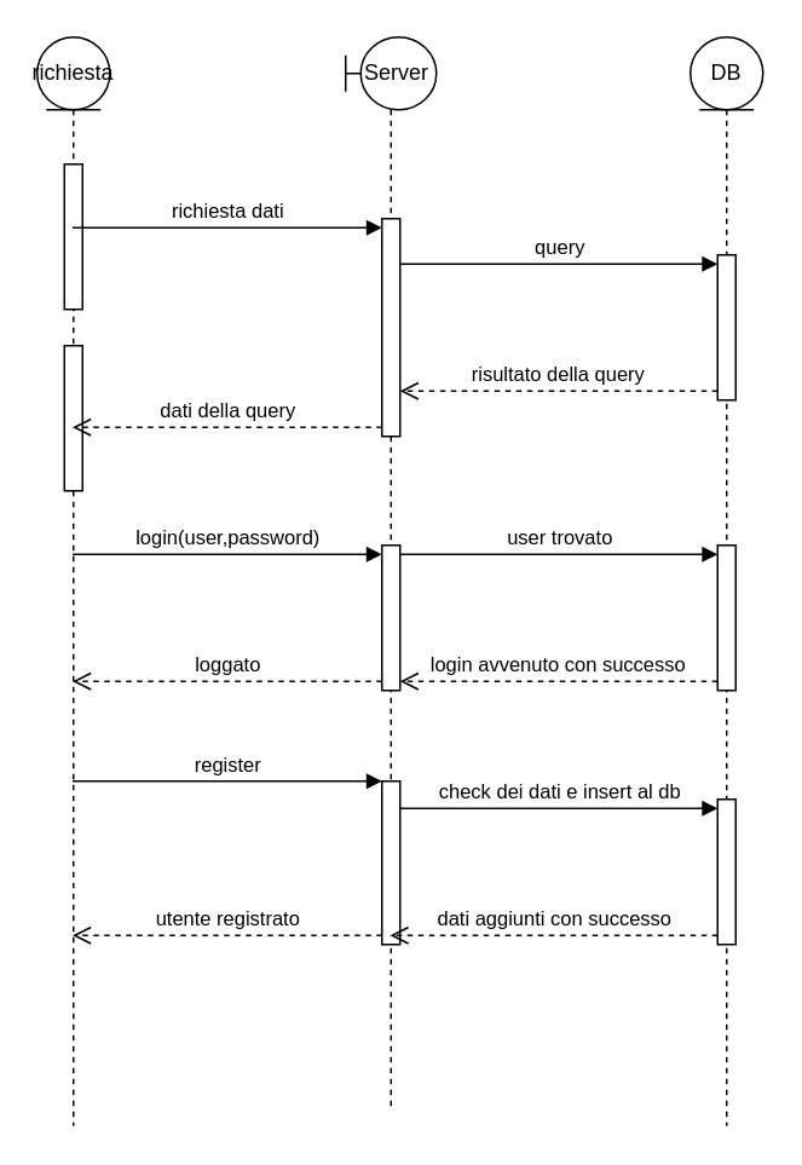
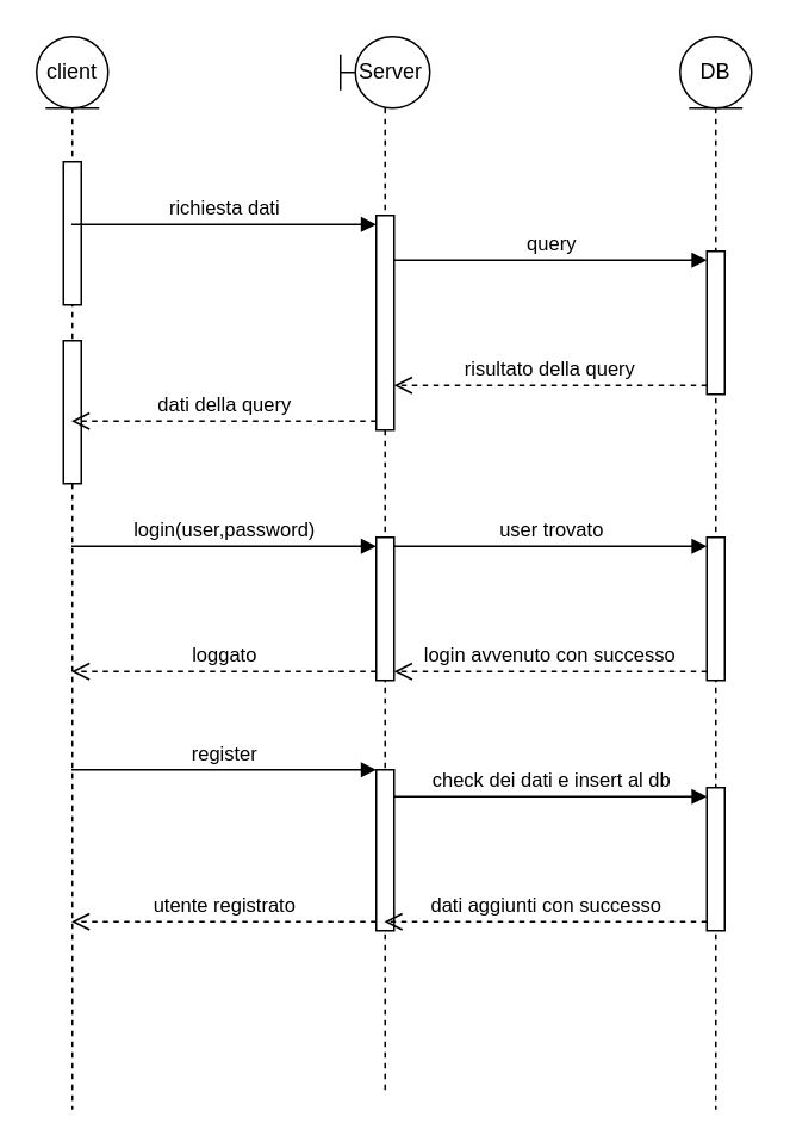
  <mxCell id="0" />
  <mxCell id="1" parent="0" />
- <mxCell id="2" value="richiesta" style="shape=umlLifeline;perimeter=lifelinePerimeter;whiteSpace=wrap;html=1;container=1;dropTarget=0;collapsible=0;recursiveResize=0;outlineConnect=0;portConstraint=eastwest;newEdgeStyle={&quot;curved&quot;:0,&quot;rounded&quot;:0};participant=umlEntity;" vertex="1" parent="1"><mxGeometry x="20" y="20" width="40" height="600" as="geometry" /></mxCell>
+ <mxCell id="2" value="client" style="shape=umlLifeline;perimeter=lifelinePerimeter;whiteSpace=wrap;html=1;container=1;dropTarget=0;collapsible=0;recursiveResize=0;outlineConnect=0;portConstraint=eastwest;newEdgeStyle={&quot;curved&quot;:0,&quot;rounded&quot;:0};participant=umlEntity;" vertex="1" parent="1"><mxGeometry x="20" y="20" width="40" height="600" as="geometry" /></mxCell>
  <mxCell id="3" value="" style="html=1;points=[[0,0,0,0,5],[0,1,0,0,-5],[1,0,0,0,5],[1,1,0,0,-5]];perimeter=orthogonalPerimeter;outlineConnect=0;targetShapes=umlLifeline;portConstraint=eastwest;newEdgeStyle={&quot;curved&quot;:0,&quot;rounded&quot;:0};" vertex="1" parent="2"><mxGeometry x="15" y="70" width="10" height="80" as="geometry" /></mxCell>
  <mxCell id="4" value="" style="html=1;points=[[0,0,0,0,5],[0,1,0,0,-5],[1,0,0,0,5],[1,1,0,0,-5]];perimeter=orthogonalPerimeter;outlineConnect=0;targetShapes=umlLifeline;portConstraint=eastwest;newEdgeStyle={&quot;curved&quot;:0,&quot;rounded&quot;:0};" vertex="1" parent="2"><mxGeometry x="15" y="170" width="10" height="80" as="geometry" /></mxCell>
  <mxCell id="5" value="&amp;nbsp; Server" style="shape=umlLifeline;perimeter=lifelinePerimeter;whiteSpace=wrap;html=1;container=1;dropTarget=0;collapsible=0;recursiveResize=0;outlineConnect=0;portConstraint=eastwest;newEdgeStyle={&quot;curved&quot;:0,&quot;rounded&quot;:0};participant=umlBoundary;" vertex="1" parent="1"><mxGeometry x="190" y="20" width="50" height="590" as="geometry" /></mxCell>
  <mxCell id="6" value="" style="html=1;points=[[0,0,0,0,5],[0,1,0,0,-5],[1,0,0,0,5],[1,1,0,0,-5]];perimeter=orthogonalPerimeter;outlineConnect=0;targetShapes=umlLifeline;portConstraint=eastwest;newEdgeStyle={&quot;curved&quot;:0,&quot;rounded&quot;:0};" vertex="1" parent="5"><mxGeometry x="20" y="100" width="10" height="120" as="geometry" /></mxCell>
  <mxCell id="7" value="" style="html=1;points=[[0,0,0,0,5],[0,1,0,0,-5],[1,0,0,0,5],[1,1,0,0,-5]];perimeter=orthogonalPerimeter;outlineConnect=0;targetShapes=umlLifeline;portConstraint=eastwest;newEdgeStyle={&quot;curved&quot;:0,&quot;rounded&quot;:0};" vertex="1" parent="5"><mxGeometry x="20" y="280" width="10" height="80" as="geometry" /></mxCell>
  <mxCell id="8" value="" style="html=1;points=[[0,0,0,0,5],[0,1,0,0,-5],[1,0,0,0,5],[1,1,0,0,-5]];perimeter=orthogonalPerimeter;outlineConnect=0;targetShapes=umlLifeline;portConstraint=eastwest;newEdgeStyle={&quot;curved&quot;:0,&quot;rounded&quot;:0};" vertex="1" parent="5"><mxGeometry x="20" y="410" width="10" height="90" as="geometry" /></mxCell>
  <mxCell id="9" value="richiesta dati" style="html=1;verticalAlign=bottom;endArrow=block;curved=0;rounded=0;entryX=0;entryY=0;entryDx=0;entryDy=5;" edge="1" target="6" parent="1" source="2"><mxGeometry relative="1" as="geometry"><mxPoint x="140" y="125" as="sourcePoint" /></mxGeometry></mxCell>
  <mxCell id="10" value="dati della query" style="html=1;verticalAlign=bottom;endArrow=open;dashed=1;endSize=8;curved=0;rounded=0;exitX=0;exitY=1;exitDx=0;exitDy=-5;" edge="1" source="6" parent="1" target="2"><mxGeometry relative="1" as="geometry"><mxPoint x="140" y="195" as="targetPoint" /></mxGeometry></mxCell>
  <mxCell id="11" value="DB" style="shape=umlLifeline;perimeter=lifelinePerimeter;whiteSpace=wrap;html=1;container=1;dropTarget=0;collapsible=0;recursiveResize=0;outlineConnect=0;portConstraint=eastwest;newEdgeStyle={&quot;curved&quot;:0,&quot;rounded&quot;:0};participant=umlEntity;" vertex="1" parent="1"><mxGeometry x="380" y="20" width="40" height="600" as="geometry" /></mxCell>
  <mxCell id="12" value="" style="html=1;points=[[0,0,0,0,5],[0,1,0,0,-5],[1,0,0,0,5],[1,1,0,0,-5]];perimeter=orthogonalPerimeter;outlineConnect=0;targetShapes=umlLifeline;portConstraint=eastwest;newEdgeStyle={&quot;curved&quot;:0,&quot;rounded&quot;:0};" vertex="1" parent="11"><mxGeometry x="15" y="120" width="10" height="80" as="geometry" /></mxCell>
  <mxCell id="13" value="" style="html=1;points=[[0,0,0,0,5],[0,1,0,0,-5],[1,0,0,0,5],[1,1,0,0,-5]];perimeter=orthogonalPerimeter;outlineConnect=0;targetShapes=umlLifeline;portConstraint=eastwest;newEdgeStyle={&quot;curved&quot;:0,&quot;rounded&quot;:0};" vertex="1" parent="11"><mxGeometry x="15" y="280" width="10" height="80" as="geometry" /></mxCell>
  <mxCell id="14" value="" style="html=1;points=[[0,0,0,0,5],[0,1,0,0,-5],[1,0,0,0,5],[1,1,0,0,-5]];perimeter=orthogonalPerimeter;outlineConnect=0;targetShapes=umlLifeline;portConstraint=eastwest;newEdgeStyle={&quot;curved&quot;:0,&quot;rounded&quot;:0};" vertex="1" parent="11"><mxGeometry x="15" y="420" width="10" height="80" as="geometry" /></mxCell>
  <mxCell id="15" value="query" style="html=1;verticalAlign=bottom;endArrow=block;curved=0;rounded=0;entryX=0;entryY=0;entryDx=0;entryDy=5;" edge="1" target="12" parent="1" source="6"><mxGeometry relative="1" as="geometry"><mxPoint x="325" y="145" as="sourcePoint" /></mxGeometry></mxCell>
  <mxCell id="16" value="risultato della query" style="html=1;verticalAlign=bottom;endArrow=open;dashed=1;endSize=8;curved=0;rounded=0;exitX=0;exitY=1;exitDx=0;exitDy=-5;" edge="1" source="12" parent="1" target="6"><mxGeometry relative="1" as="geometry"><mxPoint x="325" y="215" as="targetPoint" /></mxGeometry></mxCell>
  <mxCell id="17" value="login(user,password)" style="html=1;verticalAlign=bottom;endArrow=block;curved=0;rounded=0;entryX=0;entryY=0;entryDx=0;entryDy=5;" edge="1" target="7" parent="1" source="2"><mxGeometry relative="1" as="geometry"><mxPoint x="140" y="305" as="sourcePoint" /></mxGeometry></mxCell>
  <mxCell id="18" value="loggato" style="html=1;verticalAlign=bottom;endArrow=open;dashed=1;endSize=8;curved=0;rounded=0;exitX=0;exitY=1;exitDx=0;exitDy=-5;" edge="1" source="7" parent="1" target="2"><mxGeometry relative="1" as="geometry"><mxPoint x="140" y="375" as="targetPoint" /></mxGeometry></mxCell>
  <mxCell id="19" value="user trovato" style="html=1;verticalAlign=bottom;endArrow=block;curved=0;rounded=0;entryX=0;entryY=0;entryDx=0;entryDy=5;exitX=1;exitY=0;exitDx=0;exitDy=5;exitPerimeter=0;" edge="1" target="13" parent="1" source="7"><mxGeometry relative="1" as="geometry"><mxPoint x="325" y="305" as="sourcePoint" /></mxGeometry></mxCell>
  <mxCell id="20" value="login avvenuto con successo" style="html=1;verticalAlign=bottom;endArrow=open;dashed=1;endSize=8;curved=0;rounded=0;exitX=0;exitY=1;exitDx=0;exitDy=-5;entryX=1;entryY=1;entryDx=0;entryDy=-5;entryPerimeter=0;" edge="1" source="13" parent="1" target="7"><mxGeometry relative="1" as="geometry"><mxPoint x="325" y="375" as="targetPoint" /></mxGeometry></mxCell>
  <mxCell id="21" value="register" style="html=1;verticalAlign=bottom;endArrow=block;curved=0;rounded=0;" edge="1" target="8" parent="1" source="2"><mxGeometry relative="1" as="geometry"><mxPoint x="140" y="445" as="sourcePoint" /></mxGeometry></mxCell>
  <mxCell id="22" value="utente registrato" style="html=1;verticalAlign=bottom;endArrow=open;dashed=1;endSize=8;curved=0;rounded=0;exitX=0;exitY=1;exitDx=0;exitDy=-5;" edge="1" source="8" parent="1" target="2"><mxGeometry relative="1" as="geometry"><mxPoint x="140" y="515" as="targetPoint" /></mxGeometry></mxCell>
  <mxCell id="23" value="check dei dati e insert al db" style="html=1;verticalAlign=bottom;endArrow=block;curved=0;rounded=0;entryX=0;entryY=0;entryDx=0;entryDy=5;" edge="1" target="14" parent="1" source="8"><mxGeometry relative="1" as="geometry"><mxPoint x="325" y="445" as="sourcePoint" /></mxGeometry></mxCell>
  <mxCell id="24" value="dati aggiunti con successo" style="html=1;verticalAlign=bottom;endArrow=open;dashed=1;endSize=8;curved=0;rounded=0;exitX=0;exitY=1;exitDx=0;exitDy=-5;" edge="1" source="14" parent="1" target="5"><mxGeometry relative="1" as="geometry"><mxPoint x="325" y="515" as="targetPoint" /></mxGeometry></mxCell>
